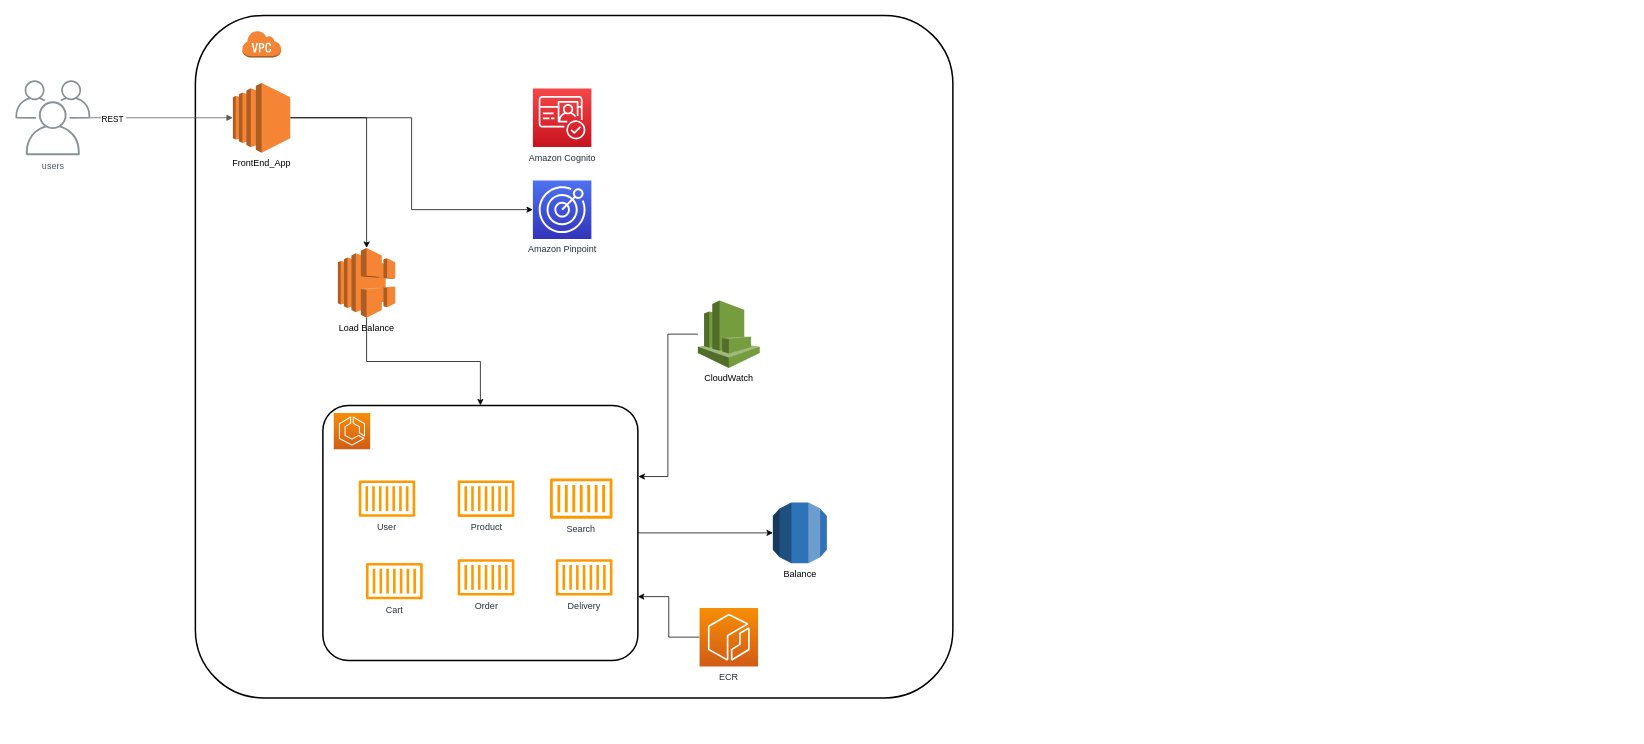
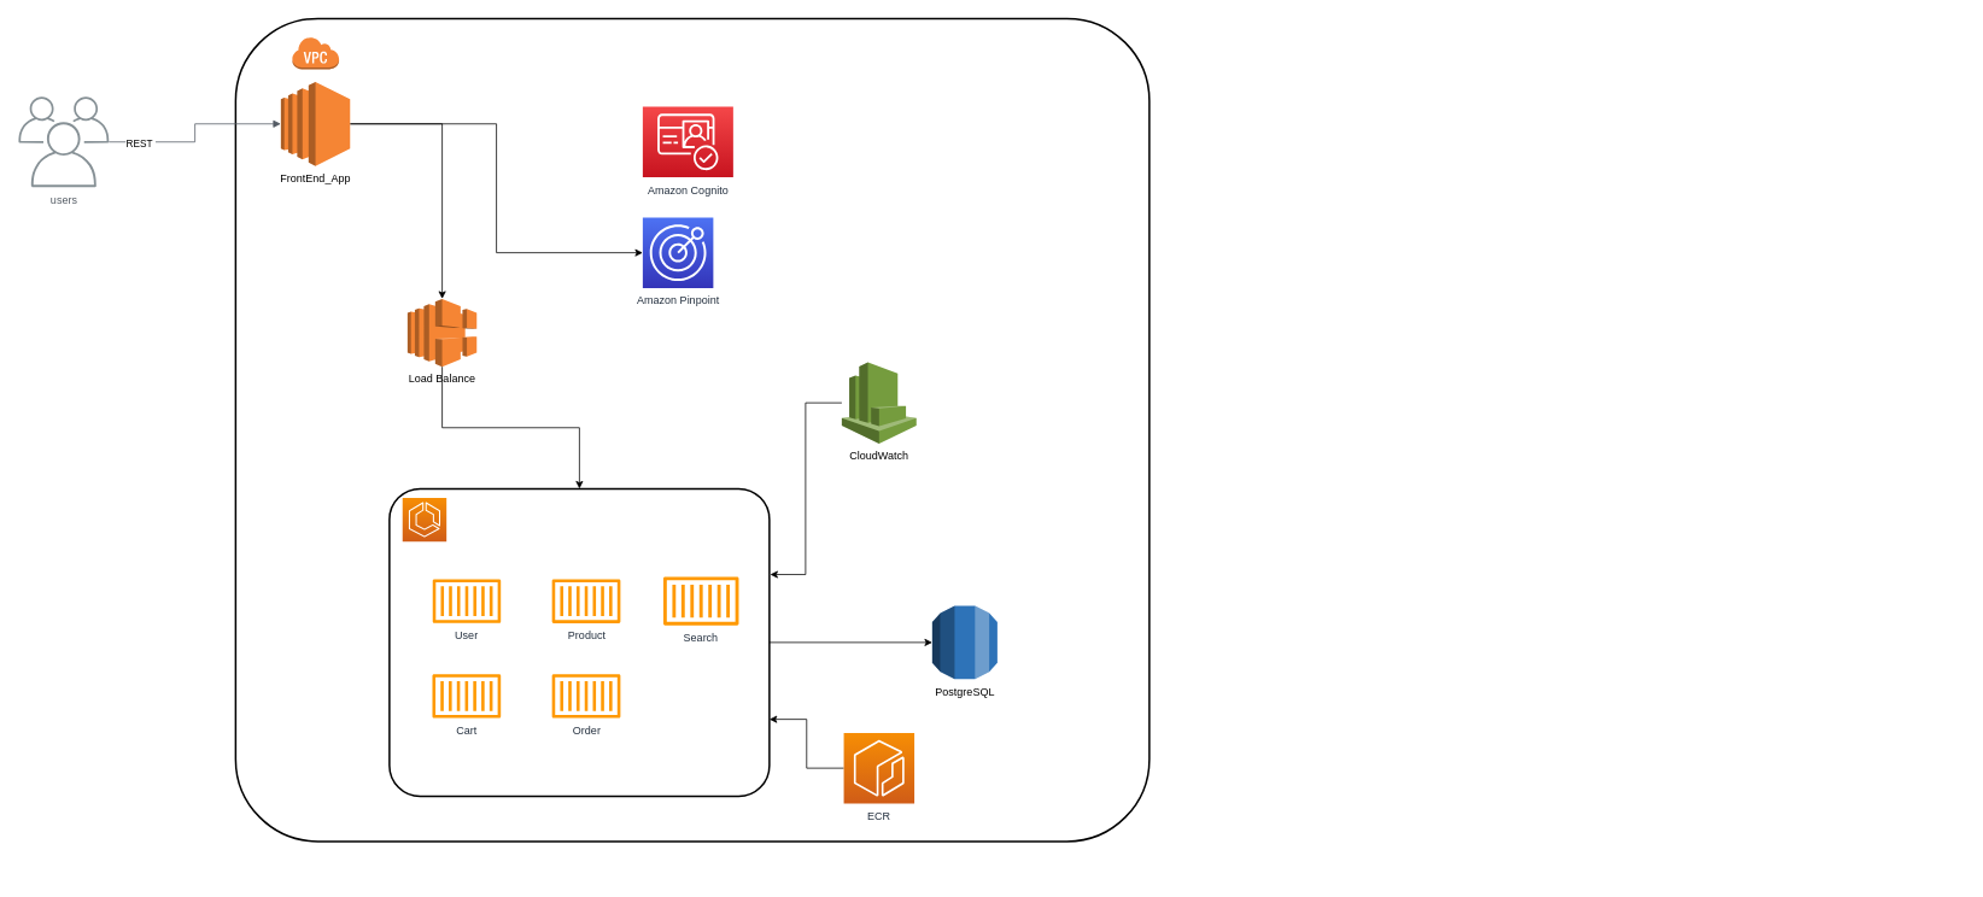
  <mxCell id="0" />
  <mxCell id="1" parent="0" />
  <mxCell id="2" value="" style="group" vertex="1" connectable="0" parent="1"><mxGeometry x="260" y="20" width="1910" height="950" as="geometry" /></mxCell>
  <mxCell id="3" value="" style="rounded=1;arcSize=10;dashed=0;fillColor=none;gradientColor=none;strokeWidth=2;" vertex="1" parent="2"><mxGeometry width="1010" height="910" as="geometry" /></mxCell>
  <mxCell id="4" value="" style="dashed=0;html=1;shape=mxgraph.aws3.virtual_private_cloud;fillColor=#F58536;gradientColor=none;dashed=0;" vertex="1" parent="2"><mxGeometry x="62.25" y="20" width="52" height="36" as="geometry" /></mxCell>
  <mxCell id="5" style="edgeStyle=orthogonalEdgeStyle;rounded=0;orthogonalLoop=1;jettySize=auto;html=1;" edge="1" parent="2" source="7" target="23"><mxGeometry relative="1" as="geometry" /></mxCell>
  <mxCell id="6" style="edgeStyle=orthogonalEdgeStyle;rounded=0;orthogonalLoop=1;jettySize=auto;html=1;entryX=0;entryY=0.5;entryDx=0;entryDy=0;entryPerimeter=0;" edge="1" parent="2" source="7" target="24"><mxGeometry relative="1" as="geometry" /></mxCell>
- <mxCell id="7" value="FrontEnd_App" style="outlineConnect=0;dashed=0;verticalLabelPosition=bottom;verticalAlign=top;align=center;html=1;shape=mxgraph.aws3.ec2;fillColor=#F58534;gradientColor=none;" vertex="1" parent="2"><mxGeometry x="50" y="90" width="76.5" height="93" as="geometry" /></mxCell>
- <mxCell id="8" value="Amazon Cognito&lt;br&gt;" style="sketch=0;points=[[0,0,0],[0.25,0,0],[0.5,0,0],[0.75,0,0],[1,0,0],[0,1,0],[0.25,1,0],[0.5,1,0],[0.75,1,0],[1,1,0],[0,0.25,0],[0,0.5,0],[0,0.75,0],[1,0.25,0],[1,0.5,0],[1,0.75,0]];outlineConnect=0;fontColor=#232F3E;gradientColor=#F54749;gradientDirection=north;fillColor=#C7131F;strokeColor=#ffffff;dashed=0;verticalLabelPosition=bottom;verticalAlign=top;align=center;html=1;fontSize=12;fontStyle=0;aspect=fixed;shape=mxgraph.aws4.resourceIcon;resIcon=mxgraph.aws4.cognito;" vertex="1" parent="2"><mxGeometry x="450" y="97.5" width="78" height="78" as="geometry" /></mxCell>
- <mxCell id="9" value="Balance" style="outlineConnect=0;dashed=0;verticalLabelPosition=bottom;verticalAlign=top;align=center;html=1;shape=mxgraph.aws3.rds;fillColor=#2E73B8;gradientColor=none;" vertex="1" parent="2"><mxGeometry x="770" y="649.5" width="72" height="81" as="geometry" /></mxCell>
+ <mxCell id="7" value="FrontEnd_App" style="outlineConnect=0;dashed=0;verticalLabelPosition=bottom;verticalAlign=top;align=center;html=1;shape=mxgraph.aws3.ec2;fillColor=#F58534;gradientColor=none;" vertex="1" parent="2"><mxGeometry x="50" y="70" width="76.5" height="93" as="geometry" /></mxCell>
+ <mxCell id="8" value="Amazon Cognito&lt;br&gt;" style="sketch=0;points=[[0,0,0],[0.25,0,0],[0.5,0,0],[0.75,0,0],[1,0,0],[0,1,0],[0.25,1,0],[0.5,1,0],[0.75,1,0],[1,1,0],[0,0.25,0],[0,0.5,0],[0,0.75,0],[1,0.25,0],[1,0.5,0],[1,0.75,0]];outlineConnect=0;fontColor=#232F3E;gradientColor=#F54749;gradientDirection=north;fillColor=#C7131F;strokeColor=#ffffff;dashed=0;verticalLabelPosition=bottom;verticalAlign=top;align=center;html=1;fontSize=12;fontStyle=0;aspect=fixed;shape=mxgraph.aws4.resourceIcon;resIcon=mxgraph.aws4.cognito;" vertex="1" parent="2"><mxGeometry x="450" y="97.5" width="100" height="78" as="geometry" /></mxCell>
+ <mxCell id="9" value="PostgreSQL" style="outlineConnect=0;dashed=0;verticalLabelPosition=bottom;verticalAlign=top;align=center;html=1;shape=mxgraph.aws3.rds;fillColor=#2E73B8;gradientColor=none;" vertex="1" parent="2"><mxGeometry x="770" y="649.5" width="72" height="81" as="geometry" /></mxCell>
  <mxCell id="10" style="edgeStyle=orthogonalEdgeStyle;rounded=0;orthogonalLoop=1;jettySize=auto;html=1;entryX=0;entryY=0.5;entryDx=0;entryDy=0;entryPerimeter=0;" edge="1" parent="2" source="14" target="9"><mxGeometry relative="1" as="geometry" /></mxCell>
  <mxCell id="11" style="edgeStyle=orthogonalEdgeStyle;rounded=0;orthogonalLoop=1;jettySize=auto;html=1;entryX=1.002;entryY=0.279;entryDx=0;entryDy=0;entryPerimeter=0;" edge="1" parent="2" source="12" target="14"><mxGeometry relative="1" as="geometry" /></mxCell>
  <mxCell id="12" value="CloudWatch" style="outlineConnect=0;dashed=0;verticalLabelPosition=bottom;verticalAlign=top;align=center;html=1;shape=mxgraph.aws3.cloudwatch;fillColor=#759C3E;gradientColor=none;" vertex="1" parent="2"><mxGeometry x="670" y="380" width="82.5" height="90" as="geometry" /></mxCell>
  <mxCell id="13" value="" style="group" vertex="1" connectable="0" parent="2"><mxGeometry x="170" y="520" width="420" height="340" as="geometry" /></mxCell>
  <mxCell id="14" value="" style="rounded=1;arcSize=10;dashed=0;fillColor=none;gradientColor=none;strokeWidth=2;" vertex="1" parent="13"><mxGeometry width="420" height="340" as="geometry" /></mxCell>
  <mxCell id="15" value="" style="sketch=0;points=[[0,0,0],[0.25,0,0],[0.5,0,0],[0.75,0,0],[1,0,0],[0,1,0],[0.25,1,0],[0.5,1,0],[0.75,1,0],[1,1,0],[0,0.25,0],[0,0.5,0],[0,0.75,0],[1,0.25,0],[1,0.5,0],[1,0.75,0]];outlineConnect=0;fontColor=#232F3E;gradientColor=#F78E04;gradientDirection=north;fillColor=#D05C17;strokeColor=#ffffff;dashed=0;verticalLabelPosition=bottom;verticalAlign=top;align=center;html=1;fontSize=12;fontStyle=0;aspect=fixed;shape=mxgraph.aws4.resourceIcon;resIcon=mxgraph.aws4.ecs;" vertex="1" parent="13"><mxGeometry x="14.483" y="10" width="48.601" height="48.601" as="geometry" /></mxCell>
  <mxCell id="16" value="User" style="sketch=0;outlineConnect=0;fontColor=#232F3E;gradientColor=none;fillColor=#FF9900;strokeColor=none;dashed=0;verticalLabelPosition=bottom;verticalAlign=top;align=center;html=1;fontSize=12;fontStyle=0;aspect=fixed;pointerEvents=1;shape=mxgraph.aws4.container_1;" vertex="1" parent="13"><mxGeometry x="47.821" y="100" width="75.278" height="48.622" as="geometry" /></mxCell>
  <mxCell id="17" value="Product" style="sketch=0;outlineConnect=0;fontColor=#232F3E;gradientColor=none;fillColor=#FF9900;strokeColor=none;dashed=0;verticalLabelPosition=bottom;verticalAlign=top;align=center;html=1;fontSize=12;fontStyle=0;aspect=fixed;pointerEvents=1;shape=mxgraph.aws4.container_1;" vertex="1" parent="13"><mxGeometry x="179.721" y="100" width="75.629" height="48.837" as="geometry" /></mxCell>
- <mxCell id="18" value="Cart" style="sketch=0;outlineConnect=0;fontColor=#232F3E;gradientColor=none;fillColor=#FF9900;strokeColor=none;dashed=0;verticalLabelPosition=bottom;verticalAlign=top;align=center;html=1;fontSize=12;fontStyle=0;aspect=fixed;pointerEvents=1;shape=mxgraph.aws4.container_1;" vertex="1" parent="13"><mxGeometry x="57.48" y="209.89" width="75.62" height="48.837" as="geometry" /></mxCell>
+ <mxCell id="18" value="Cart" style="sketch=0;outlineConnect=0;fontColor=#232F3E;gradientColor=none;fillColor=#FF9900;strokeColor=none;dashed=0;verticalLabelPosition=bottom;verticalAlign=top;align=center;html=1;fontSize=12;fontStyle=0;aspect=fixed;pointerEvents=1;shape=mxgraph.aws4.container_1;" vertex="1" parent="13"><mxGeometry x="47.48" y="204.89" width="75.62" height="48.837" as="geometry" /></mxCell>
  <mxCell id="19" value="Order" style="sketch=0;outlineConnect=0;fontColor=#232F3E;gradientColor=none;fillColor=#FF9900;strokeColor=none;dashed=0;verticalLabelPosition=bottom;verticalAlign=top;align=center;html=1;fontSize=12;fontStyle=0;aspect=fixed;pointerEvents=1;shape=mxgraph.aws4.container_1;" vertex="1" parent="13"><mxGeometry x="179.721" y="204.89" width="75.629" height="48.837" as="geometry" /></mxCell>
  <mxCell id="20" value="Search" style="sketch=0;outlineConnect=0;fontColor=#232F3E;gradientColor=none;fillColor=#FF9900;strokeColor=none;dashed=0;verticalLabelPosition=bottom;verticalAlign=top;align=center;html=1;fontSize=12;fontStyle=0;aspect=fixed;pointerEvents=1;shape=mxgraph.aws4.container_1;direction=west;" vertex="1" parent="13"><mxGeometry x="302.791" y="97.34" width="83.336" height="53.828" as="geometry" /></mxCell>
- <mxCell id="21" value="Delivery" style="sketch=0;outlineConnect=0;fontColor=#232F3E;gradientColor=none;fillColor=#FF9900;strokeColor=none;dashed=0;verticalLabelPosition=bottom;verticalAlign=top;align=center;html=1;fontSize=12;fontStyle=0;aspect=fixed;pointerEvents=1;shape=mxgraph.aws4.container_1;" vertex="1" parent="13"><mxGeometry x="310.501" y="204.89" width="75.629" height="48.837" as="geometry" /></mxCell>
  <mxCell id="22" style="edgeStyle=orthogonalEdgeStyle;rounded=0;orthogonalLoop=1;jettySize=auto;html=1;entryX=0.5;entryY=0;entryDx=0;entryDy=0;" edge="1" parent="2" source="23" target="14"><mxGeometry relative="1" as="geometry" /></mxCell>
- <mxCell id="23" value="Load Balance" style="outlineConnect=0;dashed=0;verticalLabelPosition=bottom;verticalAlign=top;align=center;html=1;shape=mxgraph.aws3.elastic_load_balancing;fillColor=#F58534;gradientColor=none;" vertex="1" parent="2"><mxGeometry x="190" y="310" width="76.5" height="93" as="geometry" /></mxCell>
+ <mxCell id="23" value="Load Balance" style="outlineConnect=0;dashed=0;verticalLabelPosition=bottom;verticalAlign=top;align=center;html=1;shape=mxgraph.aws3.elastic_load_balancing;fillColor=#F58534;gradientColor=none;" vertex="1" parent="2"><mxGeometry x="190" y="310" width="76.5" height="75" as="geometry" /></mxCell>
  <mxCell id="24" value="Amazon Pinpoint" style="sketch=0;points=[[0,0,0],[0.25,0,0],[0.5,0,0],[0.75,0,0],[1,0,0],[0,1,0],[0.25,1,0],[0.5,1,0],[0.75,1,0],[1,1,0],[0,0.25,0],[0,0.5,0],[0,0.75,0],[1,0.25,0],[1,0.5,0],[1,0.75,0]];outlineConnect=0;fontColor=#232F3E;gradientColor=#4D72F3;gradientDirection=north;fillColor=#3334B9;strokeColor=#ffffff;dashed=0;verticalLabelPosition=bottom;verticalAlign=top;align=center;html=1;fontSize=12;fontStyle=0;aspect=fixed;shape=mxgraph.aws4.resourceIcon;resIcon=mxgraph.aws4.pinpoint;" vertex="1" parent="2"><mxGeometry x="450" y="220" width="78" height="78" as="geometry" /></mxCell>
  <mxCell id="25" style="edgeStyle=orthogonalEdgeStyle;rounded=0;orthogonalLoop=1;jettySize=auto;html=1;entryX=1;entryY=0.75;entryDx=0;entryDy=0;" edge="1" parent="2" source="26" target="14"><mxGeometry relative="1" as="geometry" /></mxCell>
  <mxCell id="26" value="ECR" style="sketch=0;points=[[0,0,0],[0.25,0,0],[0.5,0,0],[0.75,0,0],[1,0,0],[0,1,0],[0.25,1,0],[0.5,1,0],[0.75,1,0],[1,1,0],[0,0.25,0],[0,0.5,0],[0,0.75,0],[1,0.25,0],[1,0.5,0],[1,0.75,0]];outlineConnect=0;fontColor=#232F3E;gradientColor=#F78E04;gradientDirection=north;fillColor=#D05C17;strokeColor=#ffffff;dashed=0;verticalLabelPosition=bottom;verticalAlign=top;align=center;html=1;fontSize=12;fontStyle=0;aspect=fixed;shape=mxgraph.aws4.resourceIcon;resIcon=mxgraph.aws4.ecr;" vertex="1" parent="2"><mxGeometry x="672.25" y="790" width="78" height="78" as="geometry" /></mxCell>
  <mxCell id="27" value="users" style="sketch=0;outlineConnect=0;gradientColor=none;fontColor=#545B64;strokeColor=none;fillColor=#879196;dashed=0;verticalLabelPosition=bottom;verticalAlign=top;align=center;html=1;fontSize=12;fontStyle=0;aspect=fixed;shape=mxgraph.aws4.illustration_users;pointerEvents=1" vertex="1" parent="1"><mxGeometry x="20" y="106.5" width="100" height="100" as="geometry" /></mxCell>
  <mxCell id="28" value="" style="edgeStyle=orthogonalEdgeStyle;html=1;endArrow=block;elbow=vertical;startArrow=none;endFill=1;strokeColor=#545B64;rounded=0;entryX=0;entryY=0.5;entryDx=0;entryDy=0;entryPerimeter=0;" edge="1" parent="1" source="27" target="7"><mxGeometry width="100" relative="1" as="geometry"><mxPoint x="300.004" y="447" as="sourcePoint" /><mxPoint x="370" y="350" as="targetPoint" /></mxGeometry></mxCell>
  <mxCell id="29" value="REST&amp;nbsp;" style="edgeLabel;html=1;align=center;verticalAlign=middle;resizable=0;points=[];" vertex="1" connectable="0" parent="28"><mxGeometry x="-0.67" y="-1" relative="1" as="geometry"><mxPoint as="offset" /></mxGeometry></mxCell>
